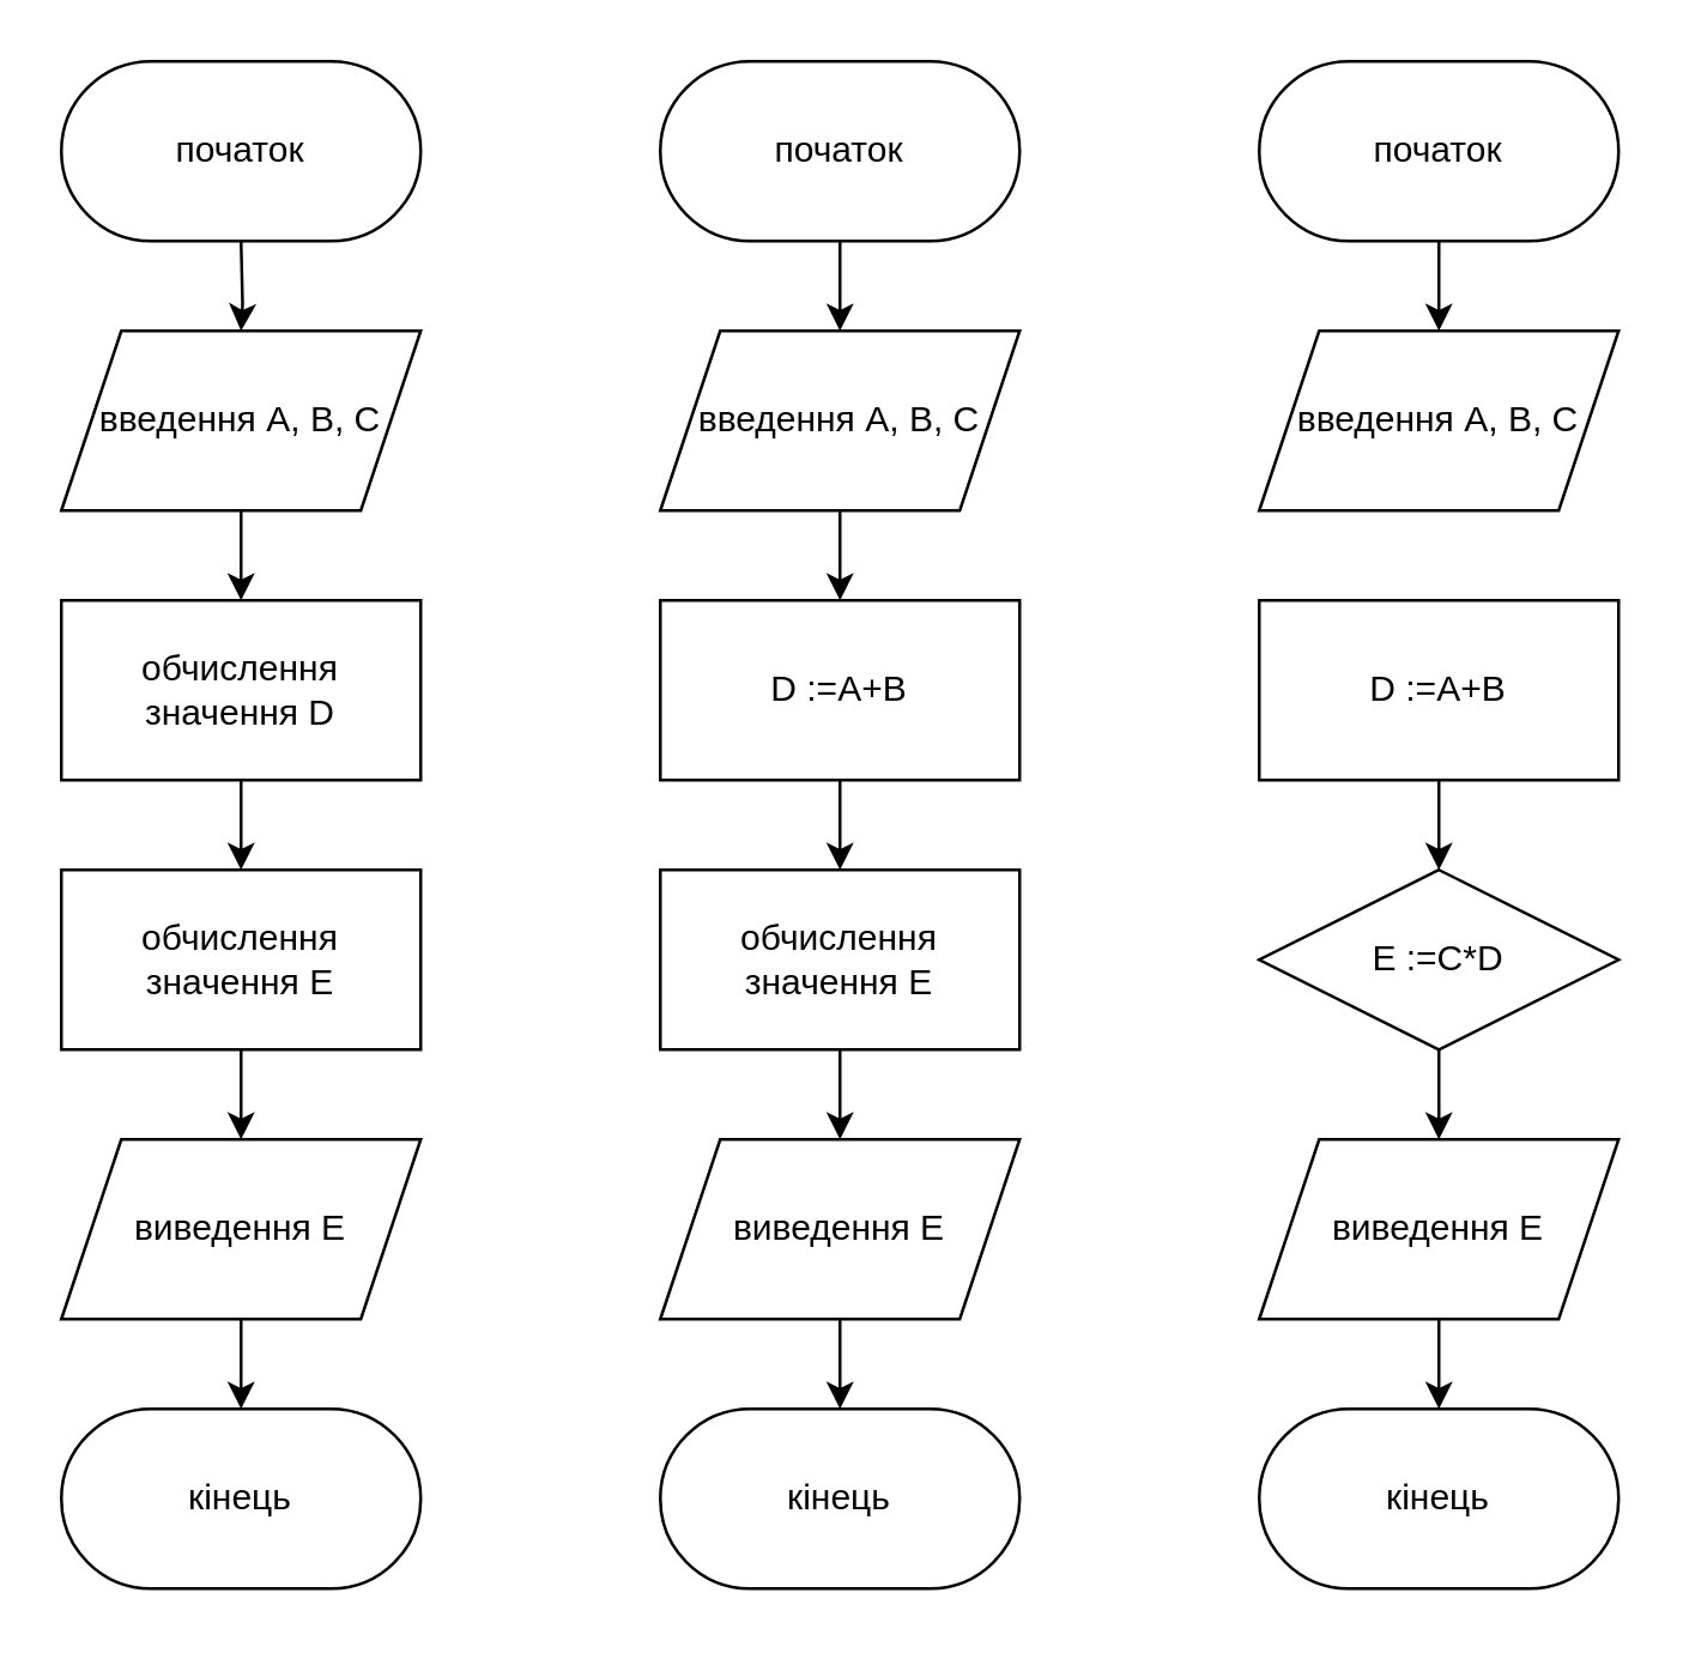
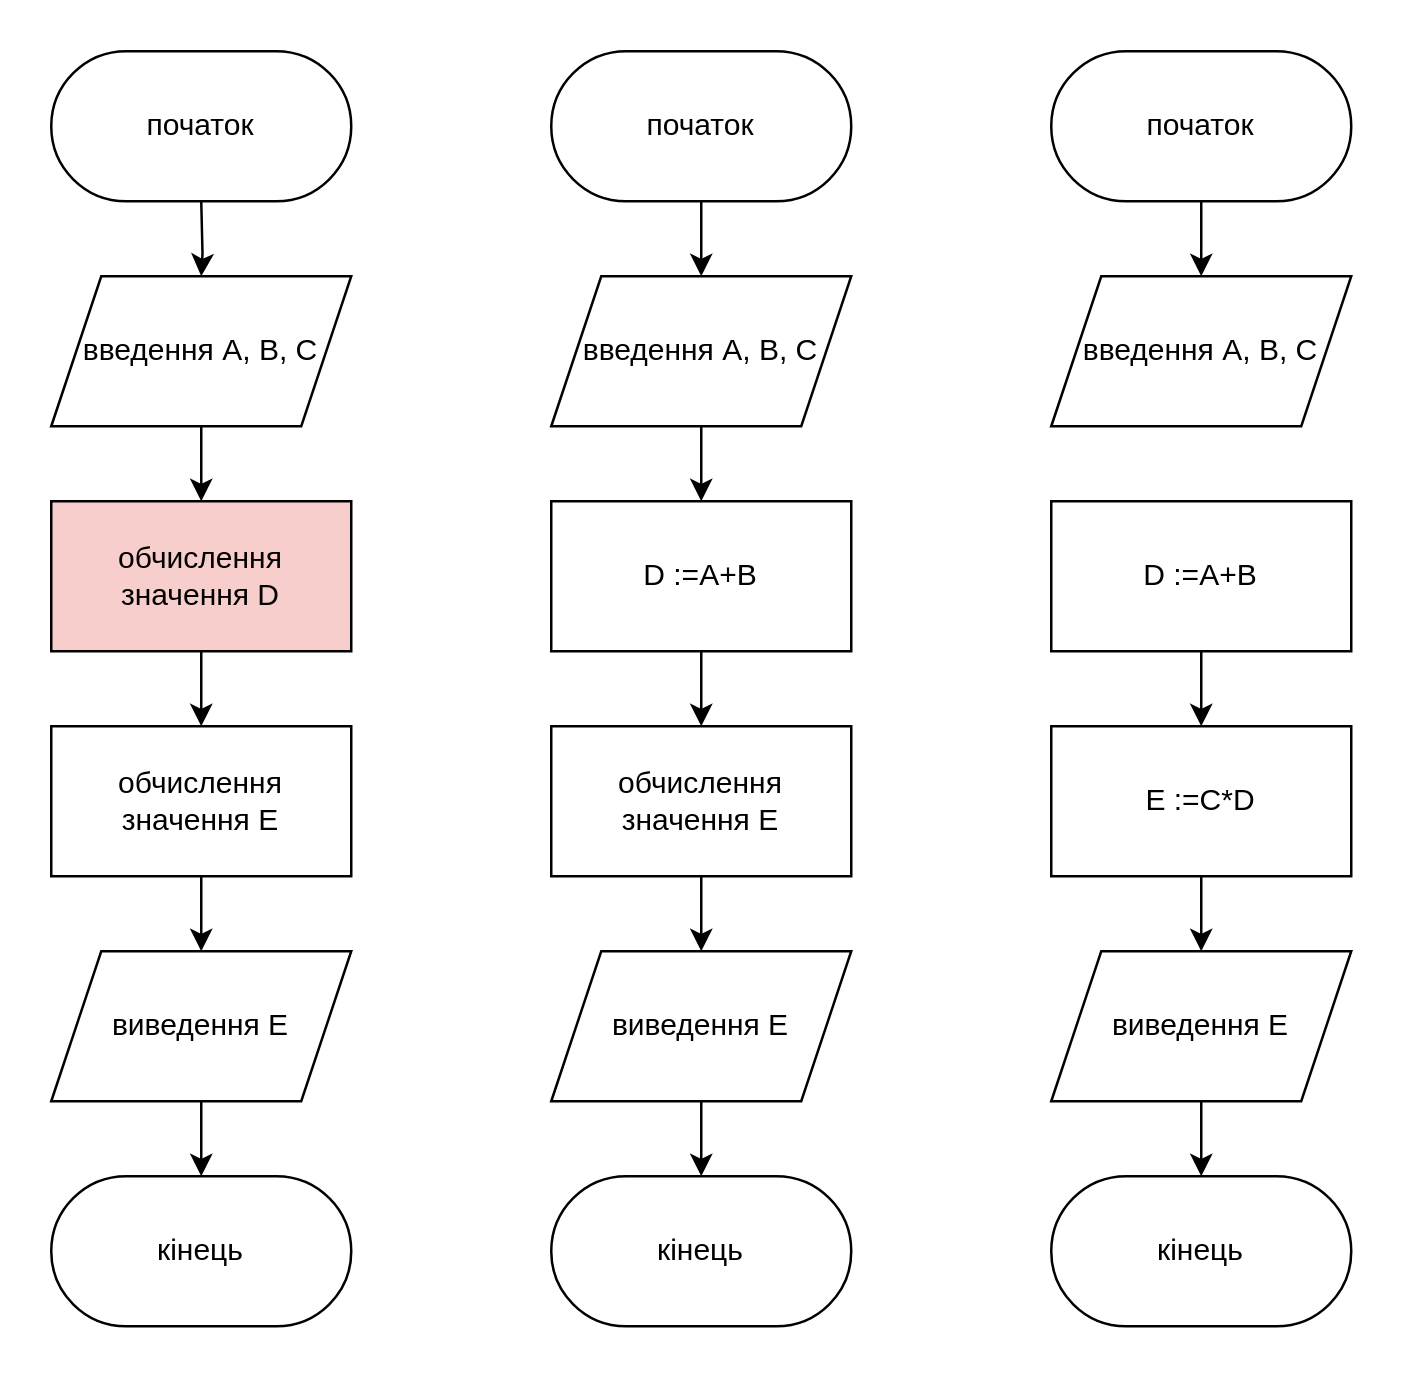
  <mxCell id="0" />
  <mxCell id="1" parent="0" />
  <mxCell id="2" value="" style="edgeStyle=orthogonalEdgeStyle;rounded=0;orthogonalLoop=1;jettySize=auto;html=1;" parent="1" target="4" edge="1"><mxGeometry relative="1" as="geometry"><mxPoint x="80" y="80" as="sourcePoint" /></mxGeometry></mxCell>
  <mxCell id="3" value="" style="edgeStyle=orthogonalEdgeStyle;rounded=0;orthogonalLoop=1;jettySize=auto;html=1;" parent="1" source="4" target="6" edge="1"><mxGeometry relative="1" as="geometry" /></mxCell>
  <mxCell id="4" value="введення A, B, C" style="shape=parallelogram;perimeter=parallelogramPerimeter;whiteSpace=wrap;html=1;fixedSize=1;" parent="1" vertex="1"><mxGeometry x="20" y="110" width="120" height="60" as="geometry" /></mxCell>
  <mxCell id="5" value="" style="edgeStyle=orthogonalEdgeStyle;rounded=0;orthogonalLoop=1;jettySize=auto;html=1;" parent="1" source="6" target="8" edge="1"><mxGeometry relative="1" as="geometry" /></mxCell>
- <mxCell id="6" value="обчислення значення D" style="rounded=0;whiteSpace=wrap;html=1;" parent="1" vertex="1"><mxGeometry x="20" y="200" width="120" height="60" as="geometry" /></mxCell>
+ <mxCell id="6" value="обчислення значення D" style="rounded=0;whiteSpace=wrap;html=1;fillColor=#f8cecc;" parent="1" vertex="1"><mxGeometry x="20" y="200" width="120" height="60" as="geometry" /></mxCell>
  <mxCell id="7" value="" style="edgeStyle=orthogonalEdgeStyle;rounded=0;orthogonalLoop=1;jettySize=auto;html=1;" parent="1" source="8" target="10" edge="1"><mxGeometry relative="1" as="geometry" /></mxCell>
  <mxCell id="8" value="обчислення значення E" style="rounded=0;whiteSpace=wrap;html=1;" parent="1" vertex="1"><mxGeometry x="20" y="290" width="120" height="60" as="geometry" /></mxCell>
  <mxCell id="9" value="" style="edgeStyle=orthogonalEdgeStyle;rounded=0;orthogonalLoop=1;jettySize=auto;html=1;" parent="1" source="10" target="11" edge="1"><mxGeometry relative="1" as="geometry" /></mxCell>
  <mxCell id="10" value="виведення E" style="shape=parallelogram;perimeter=parallelogramPerimeter;whiteSpace=wrap;html=1;fixedSize=1;" parent="1" vertex="1"><mxGeometry x="20" y="380" width="120" height="60" as="geometry" /></mxCell>
  <mxCell id="11" value="кінець" style="rounded=1;whiteSpace=wrap;html=1;arcSize=50;" parent="1" vertex="1"><mxGeometry x="20" y="470" width="120" height="60" as="geometry" /></mxCell>
  <mxCell id="12" value="" style="edgeStyle=orthogonalEdgeStyle;rounded=0;orthogonalLoop=1;jettySize=auto;html=1;" parent="1" source="13" target="15" edge="1"><mxGeometry relative="1" as="geometry" /></mxCell>
  <mxCell id="13" value="початок" style="rounded=1;whiteSpace=wrap;html=1;arcSize=50;" parent="1" vertex="1"><mxGeometry x="220" y="20" width="120" height="60" as="geometry" /></mxCell>
  <mxCell id="14" value="" style="edgeStyle=orthogonalEdgeStyle;rounded=0;orthogonalLoop=1;jettySize=auto;html=1;" parent="1" source="15" target="17" edge="1"><mxGeometry relative="1" as="geometry" /></mxCell>
  <mxCell id="15" value="введення A, B, C" style="shape=parallelogram;perimeter=parallelogramPerimeter;whiteSpace=wrap;html=1;fixedSize=1;" parent="1" vertex="1"><mxGeometry x="220" y="110" width="120" height="60" as="geometry" /></mxCell>
  <mxCell id="16" value="" style="edgeStyle=orthogonalEdgeStyle;rounded=0;orthogonalLoop=1;jettySize=auto;html=1;" parent="1" source="17" target="19" edge="1"><mxGeometry relative="1" as="geometry" /></mxCell>
  <mxCell id="17" value="D :=A+B" style="rounded=0;whiteSpace=wrap;html=1;" parent="1" vertex="1"><mxGeometry x="220" y="200" width="120" height="60" as="geometry" /></mxCell>
  <mxCell id="18" value="" style="edgeStyle=orthogonalEdgeStyle;rounded=0;orthogonalLoop=1;jettySize=auto;html=1;" parent="1" source="19" target="21" edge="1"><mxGeometry relative="1" as="geometry" /></mxCell>
  <mxCell id="19" value="обчислення значення E" style="rounded=0;whiteSpace=wrap;html=1;" parent="1" vertex="1"><mxGeometry x="220" y="290" width="120" height="60" as="geometry" /></mxCell>
  <mxCell id="20" value="" style="edgeStyle=orthogonalEdgeStyle;rounded=0;orthogonalLoop=1;jettySize=auto;html=1;" parent="1" source="21" target="22" edge="1"><mxGeometry relative="1" as="geometry" /></mxCell>
  <mxCell id="21" value="виведення E" style="shape=parallelogram;perimeter=parallelogramPerimeter;whiteSpace=wrap;html=1;fixedSize=1;" parent="1" vertex="1"><mxGeometry x="220" y="380" width="120" height="60" as="geometry" /></mxCell>
  <mxCell id="22" value="кінець" style="rounded=1;whiteSpace=wrap;html=1;arcSize=50;" parent="1" vertex="1"><mxGeometry x="220" y="470" width="120" height="60" as="geometry" /></mxCell>
  <mxCell id="23" value="" style="edgeStyle=orthogonalEdgeStyle;rounded=0;orthogonalLoop=1;jettySize=auto;html=1;" parent="1" source="24" target="25" edge="1"><mxGeometry relative="1" as="geometry" /></mxCell>
  <mxCell id="24" value="початок" style="rounded=1;whiteSpace=wrap;html=1;arcSize=50;" parent="1" vertex="1"><mxGeometry x="420" y="20" width="120" height="60" as="geometry" /></mxCell>
  <mxCell id="25" value="введення A, B, C" style="shape=parallelogram;perimeter=parallelogramPerimeter;whiteSpace=wrap;html=1;fixedSize=1;" parent="1" vertex="1"><mxGeometry x="420" y="110" width="120" height="60" as="geometry" /></mxCell>
  <mxCell id="26" value="" style="edgeStyle=orthogonalEdgeStyle;rounded=0;orthogonalLoop=1;jettySize=auto;html=1;" parent="1" source="27" target="29" edge="1"><mxGeometry relative="1" as="geometry" /></mxCell>
  <mxCell id="27" value="D :=A+B" style="rounded=0;whiteSpace=wrap;html=1;" parent="1" vertex="1"><mxGeometry x="420" y="200" width="120" height="60" as="geometry" /></mxCell>
  <mxCell id="28" value="" style="edgeStyle=orthogonalEdgeStyle;rounded=0;orthogonalLoop=1;jettySize=auto;html=1;" parent="1" source="29" target="31" edge="1"><mxGeometry relative="1" as="geometry" /></mxCell>
- <mxCell id="29" value="E :=C*D" style="rhombus;whiteSpace=wrap;html=1;" parent="1" vertex="1"><mxGeometry x="420" y="290" width="120" height="60" as="geometry" /></mxCell>
+ <mxCell id="29" value="E :=C*D" style="rounded=0;whiteSpace=wrap;html=1;" parent="1" vertex="1"><mxGeometry x="420" y="290" width="120" height="60" as="geometry" /></mxCell>
  <mxCell id="30" value="" style="edgeStyle=orthogonalEdgeStyle;rounded=0;orthogonalLoop=1;jettySize=auto;html=1;" parent="1" source="31" target="32" edge="1"><mxGeometry relative="1" as="geometry" /></mxCell>
  <mxCell id="31" value="виведення E" style="shape=parallelogram;perimeter=parallelogramPerimeter;whiteSpace=wrap;html=1;fixedSize=1;" parent="1" vertex="1"><mxGeometry x="420" y="380" width="120" height="60" as="geometry" /></mxCell>
  <mxCell id="32" value="кінець" style="rounded=1;whiteSpace=wrap;html=1;arcSize=50;" parent="1" vertex="1"><mxGeometry x="420" y="470" width="120" height="60" as="geometry" /></mxCell>
  <mxCell id="33" value="початок" style="rounded=1;whiteSpace=wrap;html=1;arcSize=50;" vertex="1" parent="1"><mxGeometry x="20" y="20" width="120" height="60" as="geometry" /></mxCell>
